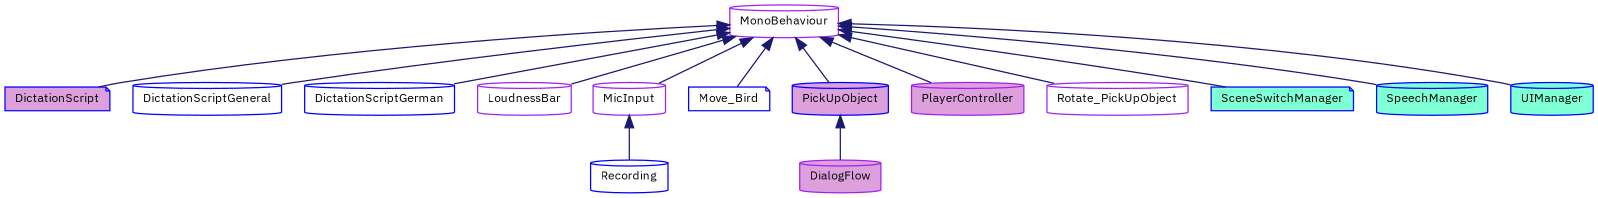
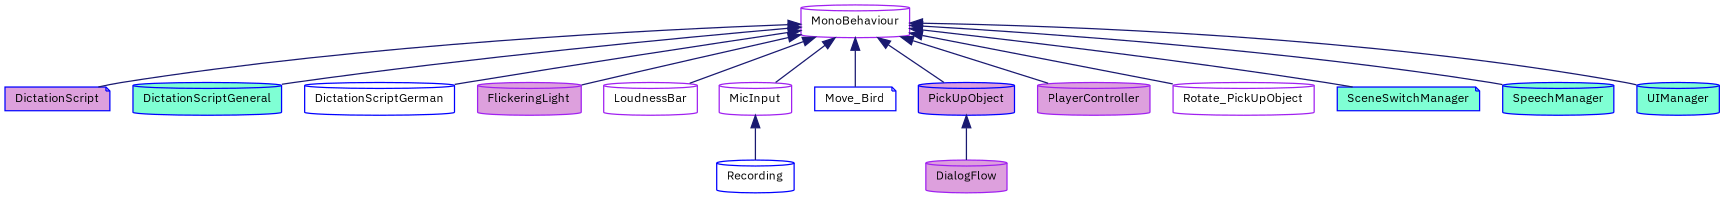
  digraph {
    fontname="IBM Plex Sans"
    rankdir=TB
    node [color=blue fillcolor=white fontname="IBM Plex Sans" fontsize=10 shape=cylinder style=filled]
    edge [color=midnightblue dir=back fontname="IBM Plex Sans" fontsize=10 labelfontname=Helvetica labelfontsize=10 style=solid]
    n1 [color=purple height=0.2 label=MonoBehaviour width=0.4]
    n2 [fillcolor=plum height=0.2 label=DictationScript shape=note width=0.4]
-   n3 [height=0.2 label=DictationScriptGeneral width=0.4]
+   n3 [fillcolor=aquamarine height=0.2 label=DictationScriptGeneral width=0.4]
    n4 [height=0.2 label=DictationScriptGerman width=0.4]
+   n5 [color=purple fillcolor=plum height=0.2 label=FlickeringLight width=0.4]
    n6 [color=purple height=0.2 label=LoudnessBar width=0.4]
    n7 [color=purple height=0.2 label=MicInput width=0.4]
    n8 [height=0.2 label=Move_Bird shape=note width=0.4]
    n9 [fillcolor=plum height=0.2 label=PickUpObject width=0.4]
    n10 [color=purple fillcolor=plum height=0.2 label=PlayerController width=0.4]
    n11 [color=purple height=0.2 label=Rotate_PickUpObject width=0.4]
    n12 [fillcolor=aquamarine height=0.2 label=SceneSwitchManager shape=note width=0.4]
    n13 [fillcolor=aquamarine height=0.2 label=SpeechManager width=0.4]
    n14 [fillcolor=aquamarine height=0.2 label=UIManager width=0.4]
    n15 [color=purple fillcolor=plum height=0.2 label=DialogFlow width=0.4]
    n16 [height=0.2 label=Recording width=0.4]
    n1 -> n2
    n1 -> n3
    n1 -> n4
+   n1 -> n5
    n1 -> n6
    n1 -> n7
    n1 -> n8
    n1 -> n9
    n1 -> n10
    n1 -> n11
    n1 -> n12
    n1 -> n13
    n1 -> n14
    n7 -> n16
    n9 -> n15
  }
